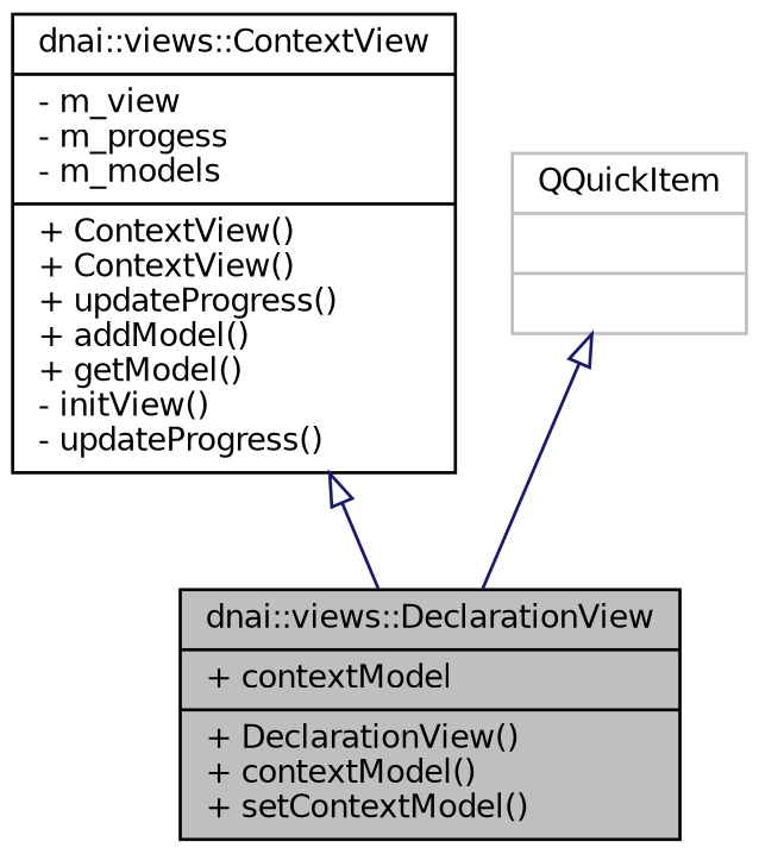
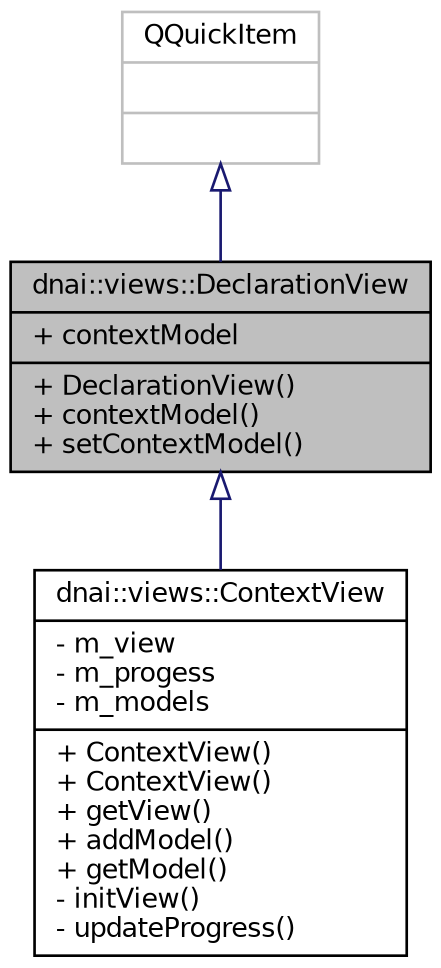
  digraph {
    node [color=black fillcolor=white fontname=Helvetica fontsize=10 shape=record style=filled]
    edge [arrowtail=onormal color=midnightblue dir=back fontname=Helvetica fontsize=10 labelfontname=Helvetica labelfontsize=10 style=solid]
    n1 [fillcolor=grey75 fontcolor=black height=0.2 label="{dnai::views::DeclarationView\n|+ contextModel\l|+ DeclarationView()\l+ contextModel()\l+ setContextModel()\l}" width=0.4]
-   n2 [height=0.2 label="{dnai::views::ContextView\n|- m_view\l- m_progess\l- m_models\l|+ ContextView()\l+ ContextView()\l+ updateProgress()\l+ addModel()\l+ getModel()\l- initView()\l- updateProgress()\l}" width=0.4]
+   n2 [height=0.2 label="{dnai::views::ContextView\n|- m_view\l- m_progess\l- m_models\l|+ ContextView()\l+ ContextView()\l+ getView()\l+ addModel()\l+ getModel()\l- initView()\l- updateProgress()\l}" width=0.4]
    n3 [color=grey75 height=0.2 label="{QQuickItem\n||}" width=0.4]
-   n2 -> n1
+   n1 -> n2
    n3 -> n1
  }
